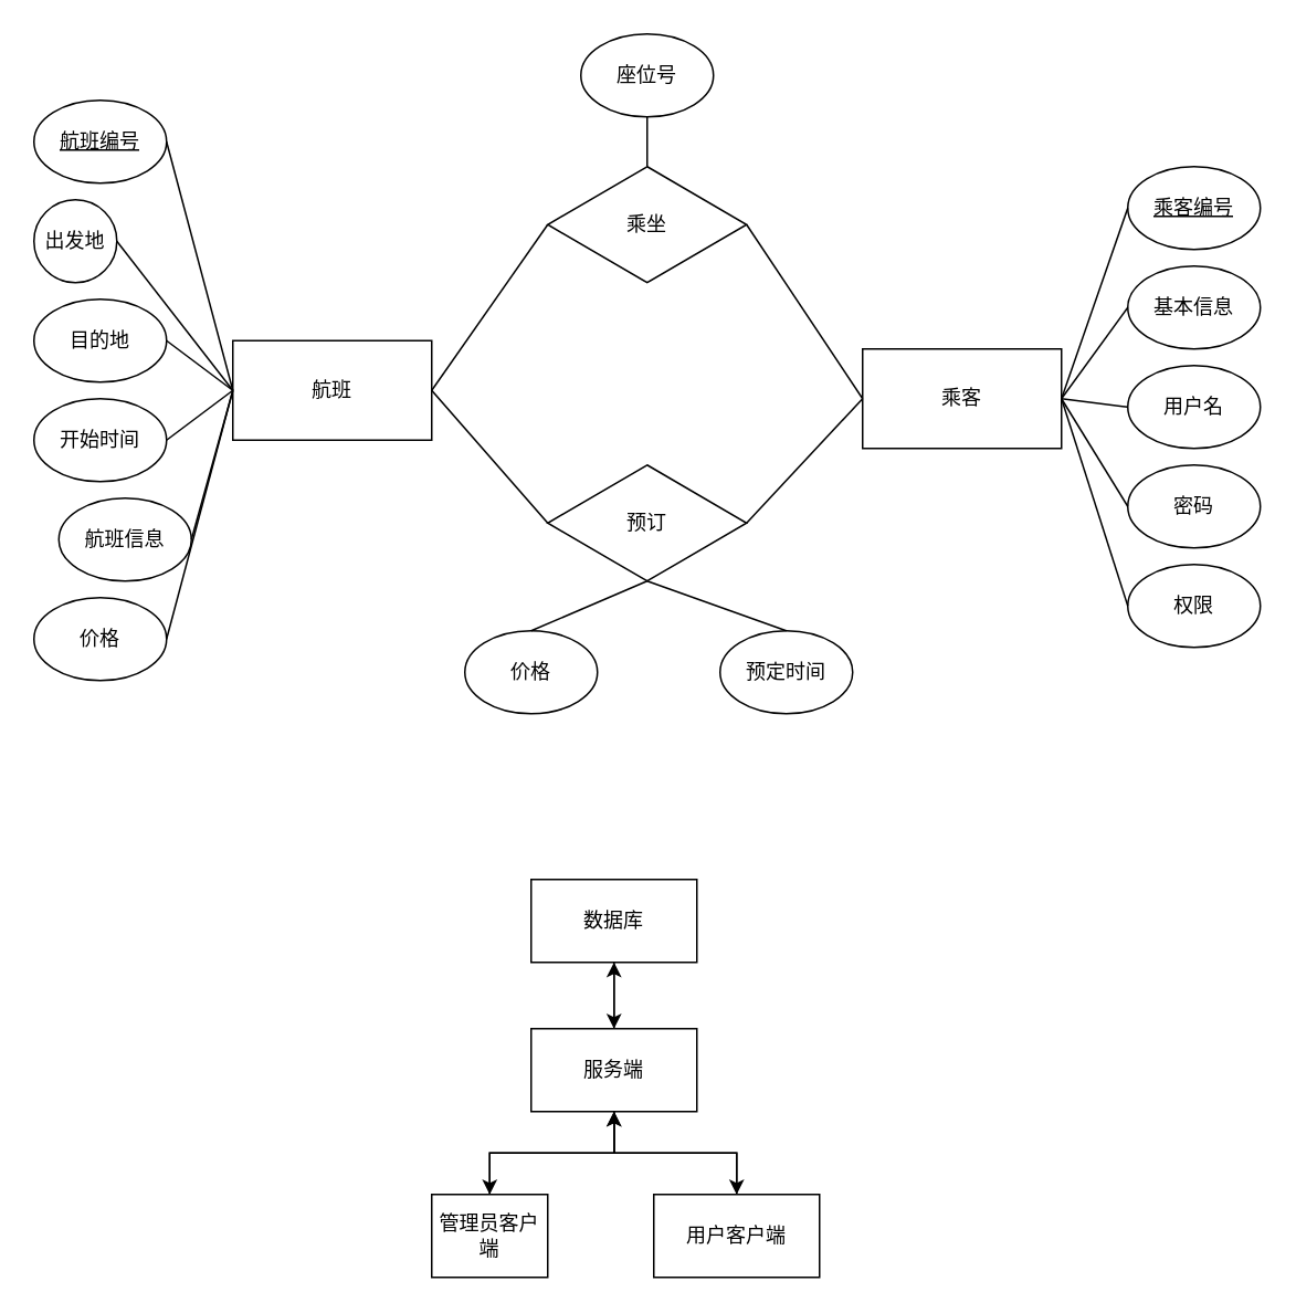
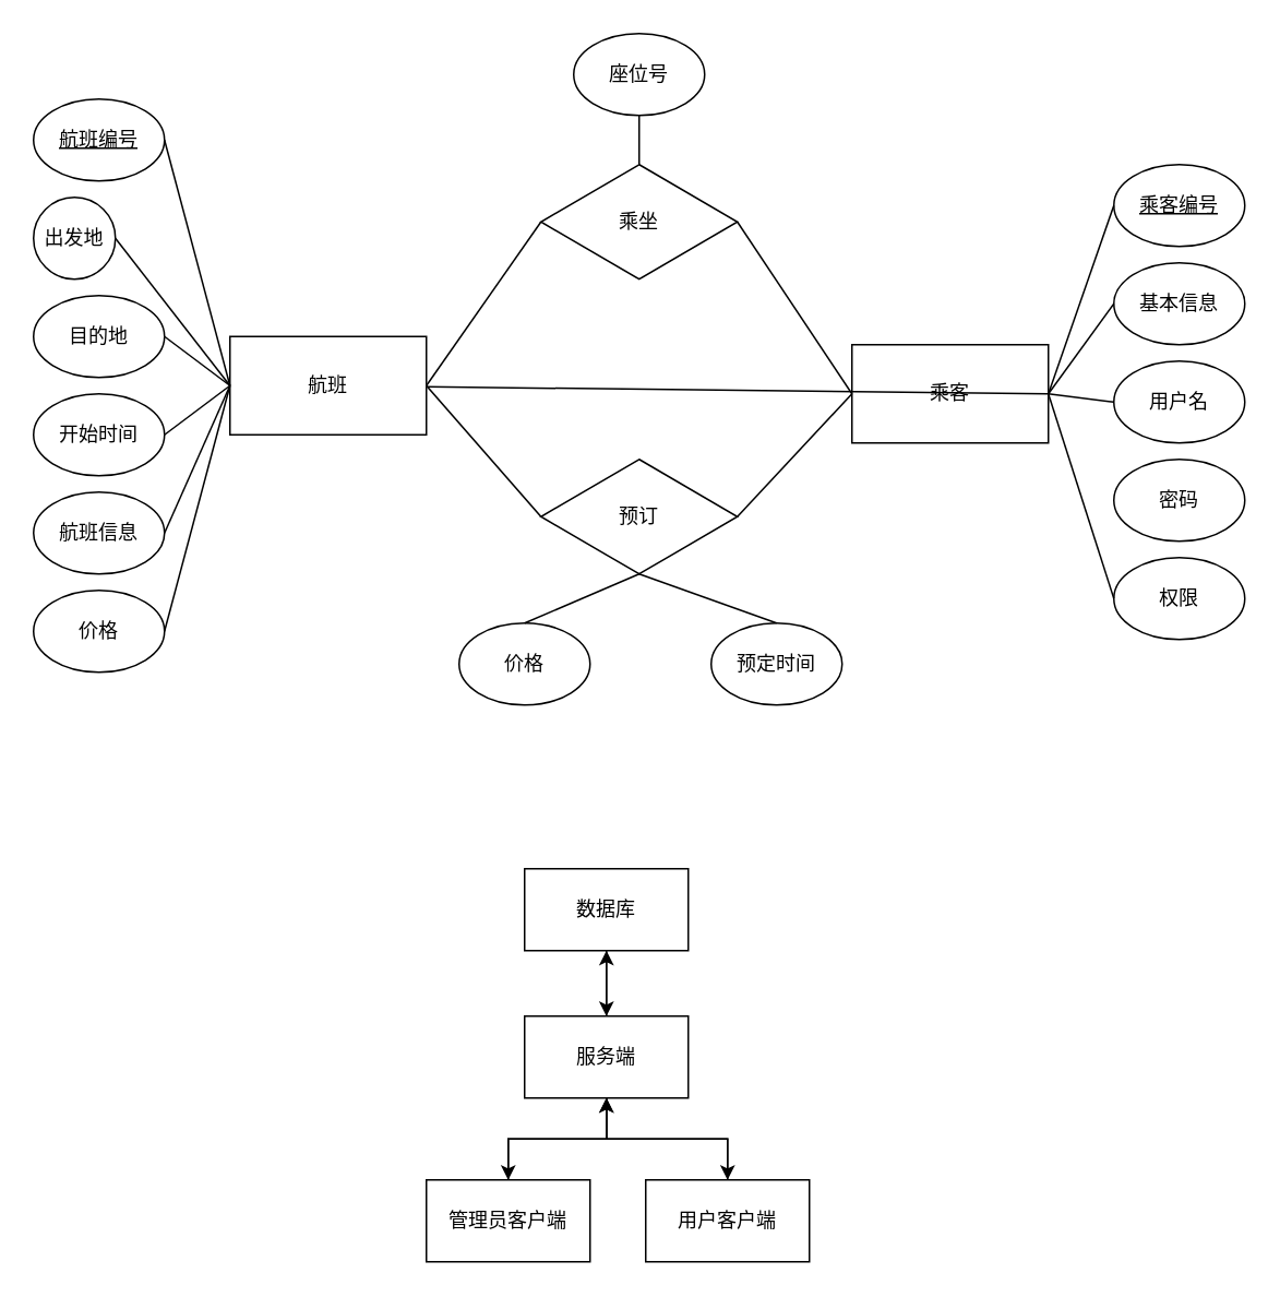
  <mxCell id="0" />
  <mxCell id="1" parent="0" />
  <mxCell id="2" value="航班" style="rounded=0;whiteSpace=wrap;html=1;" vertex="1" parent="1"><mxGeometry x="140" y="205" width="120" height="60" as="geometry" /></mxCell>
  <mxCell id="3" value="乘客" style="rounded=0;whiteSpace=wrap;html=1;" vertex="1" parent="1"><mxGeometry x="520" y="210" width="120" height="60" as="geometry" /></mxCell>
  <mxCell id="4" value="出发地" style="ellipse;whiteSpace=wrap;html=1;" vertex="1" parent="1"><mxGeometry x="20" y="120" width="50" height="50" as="geometry" /></mxCell>
  <mxCell id="5" value="目的地" style="ellipse;whiteSpace=wrap;html=1;" vertex="1" parent="1"><mxGeometry x="20" y="180" width="80" height="50" as="geometry" /></mxCell>
  <mxCell id="6" value="开始时间" style="ellipse;whiteSpace=wrap;html=1;" vertex="1" parent="1"><mxGeometry x="20" y="240" width="80" height="50" as="geometry" /></mxCell>
- <mxCell id="7" value="航班信息" style="ellipse;whiteSpace=wrap;html=1;" vertex="1" parent="1"><mxGeometry x="35" y="300" width="80" height="50" as="geometry" /></mxCell>
+ <mxCell id="7" value="航班信息" style="ellipse;whiteSpace=wrap;html=1;" vertex="1" parent="1"><mxGeometry x="20" y="300" width="80" height="50" as="geometry" /></mxCell>
  <mxCell id="8" value="价格" style="ellipse;whiteSpace=wrap;html=1;" vertex="1" parent="1"><mxGeometry x="20" y="360" width="80" height="50" as="geometry" /></mxCell>
  <mxCell id="9" value="&lt;u&gt;乘客编号&lt;span style=&quot;color: rgba(0 , 0 , 0 , 0) ; font-family: monospace ; font-size: 0px&quot;&gt;%3CmxGraphModel%3E%3Croot%3E%3CmxCell%20id%3D%220%22%2F%3E%3CmxCell%20id%3D%221%22%20parent%3D%220%22%2F%3E%3CmxCell%20id%3D%222%22%20value%3D%22%E5%BC%80%E5%A7%8B%E6%97%B6%E9%97%B4%22%20style%3D%22ellipse%3BwhiteSpace%3Dwrap%3Bhtml%3D1%3B%22%20vertex%3D%221%22%20parent%3D%221%22%3E%3CmxGeometry%20x%3D%2230%22%20y%3D%22340%22%20width%3D%2280%22%20height%3D%2250%22%20as%3D%22geometry%22%2F%3E%3C%2FmxCell%3E%3C%2Froot%3E%3C%2FmxGraphModel%3E&lt;/span&gt;&lt;/u&gt;" style="ellipse;whiteSpace=wrap;html=1;" vertex="1" parent="1"><mxGeometry x="680" y="100" width="80" height="50" as="geometry" /></mxCell>
  <mxCell id="10" value="基本信息" style="ellipse;whiteSpace=wrap;html=1;" vertex="1" parent="1"><mxGeometry x="680" y="160" width="80" height="50" as="geometry" /></mxCell>
  <mxCell id="11" value="用户名" style="ellipse;whiteSpace=wrap;html=1;" vertex="1" parent="1"><mxGeometry x="680" y="220" width="80" height="50" as="geometry" /></mxCell>
  <mxCell id="12" value="密码" style="ellipse;whiteSpace=wrap;html=1;" vertex="1" parent="1"><mxGeometry x="680" y="280" width="80" height="50" as="geometry" /></mxCell>
  <mxCell id="13" value="权限" style="ellipse;whiteSpace=wrap;html=1;" vertex="1" parent="1"><mxGeometry x="680" y="340" width="80" height="50" as="geometry" /></mxCell>
  <mxCell id="14" value="&lt;u&gt;航班编号&lt;/u&gt;" style="ellipse;whiteSpace=wrap;html=1;" vertex="1" parent="1"><mxGeometry x="20" y="60" width="80" height="50" as="geometry" /></mxCell>
  <mxCell id="15" value="乘坐" style="rhombus;whiteSpace=wrap;html=1;" vertex="1" parent="1"><mxGeometry x="330" y="100" width="120" height="70" as="geometry" /></mxCell>
  <mxCell id="16" value="座位号" style="ellipse;whiteSpace=wrap;html=1;" vertex="1" parent="1"><mxGeometry x="350" y="20" width="80" height="50" as="geometry" /></mxCell>
  <mxCell id="17" value="预订" style="rhombus;whiteSpace=wrap;html=1;" vertex="1" parent="1"><mxGeometry x="330" y="280" width="120" height="70" as="geometry" /></mxCell>
  <mxCell id="18" value="价格" style="ellipse;whiteSpace=wrap;html=1;" vertex="1" parent="1"><mxGeometry x="280" y="380" width="80" height="50" as="geometry" /></mxCell>
  <mxCell id="19" value="" style="endArrow=none;html=1;entryX=0;entryY=0.5;entryDx=0;entryDy=0;exitX=1;exitY=0.5;exitDx=0;exitDy=0;" edge="1" parent="1" source="15" target="3"><mxGeometry width="50" height="50" relative="1" as="geometry"><mxPoint x="380" y="290" as="sourcePoint" /><mxPoint x="430" y="240" as="targetPoint" /></mxGeometry></mxCell>
  <mxCell id="20" value="" style="endArrow=none;html=1;entryX=0;entryY=0.5;entryDx=0;entryDy=0;exitX=1;exitY=0.5;exitDx=0;exitDy=0;" edge="1" parent="1" source="2" target="15"><mxGeometry width="50" height="50" relative="1" as="geometry"><mxPoint x="380" y="290" as="sourcePoint" /><mxPoint x="430" y="240" as="targetPoint" /></mxGeometry></mxCell>
  <mxCell id="21" value="" style="endArrow=none;html=1;entryX=0.5;entryY=1;entryDx=0;entryDy=0;" edge="1" parent="1" target="16"><mxGeometry width="50" height="50" relative="1" as="geometry"><mxPoint x="390" y="100" as="sourcePoint" /><mxPoint x="430" y="240" as="targetPoint" /></mxGeometry></mxCell>
  <mxCell id="22" value="" style="endArrow=none;html=1;exitX=1;exitY=0.5;exitDx=0;exitDy=0;entryX=0;entryY=0.5;entryDx=0;entryDy=0;" edge="1" parent="1" source="8" target="2"><mxGeometry width="50" height="50" relative="1" as="geometry"><mxPoint x="380" y="290" as="sourcePoint" /><mxPoint x="430" y="240" as="targetPoint" /></mxGeometry></mxCell>
  <mxCell id="23" value="" style="endArrow=none;html=1;exitX=1;exitY=0.5;exitDx=0;exitDy=0;entryX=0;entryY=0.5;entryDx=0;entryDy=0;" edge="1" parent="1" source="14" target="2"><mxGeometry width="50" height="50" relative="1" as="geometry"><mxPoint x="150" y="120" as="sourcePoint" /><mxPoint x="200" y="70" as="targetPoint" /></mxGeometry></mxCell>
  <mxCell id="24" value="" style="endArrow=none;html=1;exitX=1;exitY=0.5;exitDx=0;exitDy=0;entryX=0;entryY=0.5;entryDx=0;entryDy=0;" edge="1" parent="1" source="4" target="2"><mxGeometry width="50" height="50" relative="1" as="geometry"><mxPoint x="160" y="130" as="sourcePoint" /><mxPoint x="210" y="80" as="targetPoint" /></mxGeometry></mxCell>
  <mxCell id="25" value="" style="endArrow=none;html=1;exitX=1;exitY=0.5;exitDx=0;exitDy=0;entryX=0;entryY=0.5;entryDx=0;entryDy=0;" edge="1" parent="1" source="5" target="2"><mxGeometry width="50" height="50" relative="1" as="geometry"><mxPoint x="170" y="140" as="sourcePoint" /><mxPoint x="220" y="90" as="targetPoint" /></mxGeometry></mxCell>
  <mxCell id="26" value="" style="endArrow=none;html=1;exitX=1;exitY=0.5;exitDx=0;exitDy=0;entryX=0;entryY=0.5;entryDx=0;entryDy=0;" edge="1" parent="1" source="6" target="2"><mxGeometry width="50" height="50" relative="1" as="geometry"><mxPoint x="180" y="150" as="sourcePoint" /><mxPoint x="230" y="100" as="targetPoint" /></mxGeometry></mxCell>
  <mxCell id="27" value="" style="endArrow=none;html=1;exitX=1;exitY=0.5;exitDx=0;exitDy=0;entryX=0;entryY=0.5;entryDx=0;entryDy=0;" edge="1" parent="1" source="7" target="2"><mxGeometry width="50" height="50" relative="1" as="geometry"><mxPoint x="190" y="160" as="sourcePoint" /><mxPoint x="240" y="110" as="targetPoint" /></mxGeometry></mxCell>
  <mxCell id="28" value="预定时间" style="ellipse;whiteSpace=wrap;html=1;" vertex="1" parent="1"><mxGeometry x="434" y="380" width="80" height="50" as="geometry" /></mxCell>
  <mxCell id="29" value="" style="endArrow=none;html=1;entryX=1;entryY=0.5;entryDx=0;entryDy=0;exitX=0;exitY=0.5;exitDx=0;exitDy=0;" edge="1" parent="1" source="17" target="2"><mxGeometry width="50" height="50" relative="1" as="geometry"><mxPoint x="460" y="145" as="sourcePoint" /><mxPoint x="560" y="250" as="targetPoint" /></mxGeometry></mxCell>
  <mxCell id="30" value="" style="endArrow=none;html=1;entryX=0.5;entryY=0;entryDx=0;entryDy=0;exitX=0.5;exitY=1;exitDx=0;exitDy=0;" edge="1" parent="1" source="17" target="18"><mxGeometry width="50" height="50" relative="1" as="geometry"><mxPoint x="420" y="230" as="sourcePoint" /><mxPoint x="350" y="180" as="targetPoint" /></mxGeometry></mxCell>
  <mxCell id="31" value="" style="endArrow=none;html=1;entryX=0;entryY=0.5;entryDx=0;entryDy=0;exitX=1;exitY=0.5;exitDx=0;exitDy=0;" edge="1" parent="1" source="17" target="3"><mxGeometry width="50" height="50" relative="1" as="geometry"><mxPoint x="430" y="240" as="sourcePoint" /><mxPoint x="360" y="190" as="targetPoint" /></mxGeometry></mxCell>
  <mxCell id="32" value="" style="endArrow=none;html=1;entryX=0.5;entryY=1;entryDx=0;entryDy=0;exitX=0.5;exitY=0;exitDx=0;exitDy=0;" edge="1" parent="1" source="28" target="17"><mxGeometry width="50" height="50" relative="1" as="geometry"><mxPoint x="440" y="250" as="sourcePoint" /><mxPoint x="370" y="200" as="targetPoint" /></mxGeometry></mxCell>
  <mxCell id="33" value="" style="endArrow=none;html=1;entryX=0;entryY=0.5;entryDx=0;entryDy=0;exitX=1;exitY=0.5;exitDx=0;exitDy=0;" edge="1" parent="1" source="3" target="9"><mxGeometry width="50" height="50" relative="1" as="geometry"><mxPoint x="420" y="260" as="sourcePoint" /><mxPoint x="350" y="210" as="targetPoint" /></mxGeometry></mxCell>
  <mxCell id="34" value="" style="endArrow=none;html=1;entryX=0;entryY=0.5;entryDx=0;entryDy=0;exitX=1;exitY=0.5;exitDx=0;exitDy=0;" edge="1" parent="1" source="3" target="10"><mxGeometry width="50" height="50" relative="1" as="geometry"><mxPoint x="430" y="270" as="sourcePoint" /><mxPoint x="360" y="220" as="targetPoint" /></mxGeometry></mxCell>
  <mxCell id="35" value="" style="endArrow=none;html=1;entryX=0;entryY=0.5;entryDx=0;entryDy=0;exitX=1;exitY=0.5;exitDx=0;exitDy=0;" edge="1" parent="1" source="3" target="11"><mxGeometry width="50" height="50" relative="1" as="geometry"><mxPoint x="440" y="280" as="sourcePoint" /><mxPoint x="370" y="230" as="targetPoint" /></mxGeometry></mxCell>
- <mxCell id="36" value="" style="endArrow=none;html=1;entryX=0;entryY=0.5;entryDx=0;entryDy=0;exitX=1;exitY=0.5;exitDx=0;exitDy=0;" edge="1" parent="1" source="3" target="12"><mxGeometry width="50" height="50" relative="1" as="geometry"><mxPoint x="450" y="290" as="sourcePoint" /><mxPoint x="380" y="240" as="targetPoint" /></mxGeometry></mxCell>
+ <mxCell id="36" value="" style="endArrow=none;html=1;exitX=1;exitY=0.5;exitDx=0;exitDy=0;" edge="1" parent="1" source="3" target="2"><mxGeometry width="50" height="50" relative="1" as="geometry"><mxPoint x="450" y="290" as="sourcePoint" /><mxPoint x="380" y="240" as="targetPoint" /></mxGeometry></mxCell>
  <mxCell id="37" value="" style="endArrow=none;html=1;entryX=0;entryY=0.5;entryDx=0;entryDy=0;exitX=1;exitY=0.5;exitDx=0;exitDy=0;" edge="1" parent="1" source="3" target="13"><mxGeometry width="50" height="50" relative="1" as="geometry"><mxPoint x="460" y="300" as="sourcePoint" /><mxPoint x="390" y="250" as="targetPoint" /></mxGeometry></mxCell>
  <mxCell id="38" style="edgeStyle=orthogonalEdgeStyle;rounded=0;orthogonalLoop=1;jettySize=auto;html=1;entryX=0.5;entryY=0;entryDx=0;entryDy=0;" edge="1" parent="1" source="39" target="43"><mxGeometry relative="1" as="geometry" /></mxCell>
  <mxCell id="39" value="数据库" style="rounded=0;whiteSpace=wrap;html=1;" vertex="1" parent="1"><mxGeometry x="320" y="530" width="100" height="50" as="geometry" /></mxCell>
  <mxCell id="40" style="edgeStyle=orthogonalEdgeStyle;rounded=0;orthogonalLoop=1;jettySize=auto;html=1;entryX=0.5;entryY=1;entryDx=0;entryDy=0;" edge="1" parent="1" source="43" target="39"><mxGeometry relative="1" as="geometry" /></mxCell>
  <mxCell id="41" style="edgeStyle=orthogonalEdgeStyle;rounded=0;orthogonalLoop=1;jettySize=auto;html=1;entryX=0.5;entryY=0;entryDx=0;entryDy=0;" edge="1" parent="1" source="43" target="45"><mxGeometry relative="1" as="geometry" /></mxCell>
  <mxCell id="42" style="edgeStyle=orthogonalEdgeStyle;rounded=0;orthogonalLoop=1;jettySize=auto;html=1;entryX=0.5;entryY=0;entryDx=0;entryDy=0;" edge="1" parent="1" source="43" target="47"><mxGeometry relative="1" as="geometry" /></mxCell>
  <mxCell id="43" value="服务端" style="rounded=0;whiteSpace=wrap;html=1;" vertex="1" parent="1"><mxGeometry x="320" y="620" width="100" height="50" as="geometry" /></mxCell>
  <mxCell id="44" style="edgeStyle=orthogonalEdgeStyle;rounded=0;orthogonalLoop=1;jettySize=auto;html=1;entryX=0.5;entryY=1;entryDx=0;entryDy=0;" edge="1" parent="1" source="45" target="43"><mxGeometry relative="1" as="geometry" /></mxCell>
- <mxCell id="45" value="管理员客户端" style="rounded=0;whiteSpace=wrap;html=1;" vertex="1" parent="1"><mxGeometry x="260" y="720" width="70" height="50" as="geometry" /></mxCell>
+ <mxCell id="45" value="管理员客户端" style="rounded=0;whiteSpace=wrap;html=1;" vertex="1" parent="1"><mxGeometry x="260" y="720" width="100" height="50" as="geometry" /></mxCell>
  <mxCell id="46" style="edgeStyle=orthogonalEdgeStyle;rounded=0;orthogonalLoop=1;jettySize=auto;html=1;entryX=0.5;entryY=1;entryDx=0;entryDy=0;" edge="1" parent="1" source="47" target="43"><mxGeometry relative="1" as="geometry" /></mxCell>
  <mxCell id="47" value="用户客户端" style="rounded=0;whiteSpace=wrap;html=1;" vertex="1" parent="1"><mxGeometry x="394" y="720" width="100" height="50" as="geometry" /></mxCell>
